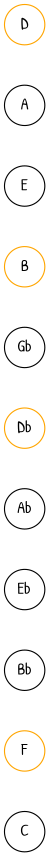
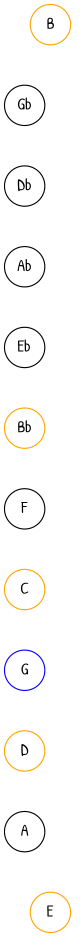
  graph {
    fontname="Patrick Hand"
    mindist=.1
    node [fontname="Patrick Hand" margin=0 shape=circle]
    edge [fontname="Patrick Hand" style=invis]
    B [color=orange]
-   E
+   E [color=orange]
    Gb [color=black]
-   Db [color=orange]
+   Db
    Ab
    Eb
-   Bb [color=black]
-   F [color=orange]
-   C
+   Bb [color=orange]
+   F [color=black]
+   C [color=orange]
+   G [color=blue]
    D [color=orange]
    A
    subgraph sub_1 {
      B
      E
      Gb
      Db
      Ab
      Eb
      Bb
      F
      C
+     G
      D
      A
    }
    B -- Gb
    E -- B
    Gb -- Db
    Db -- Ab
    Ab -- Eb
    Eb -- Bb
    Bb -- F
    F -- C
+   C -- G
+   G -- D
    D -- A
    A -- E
  }
